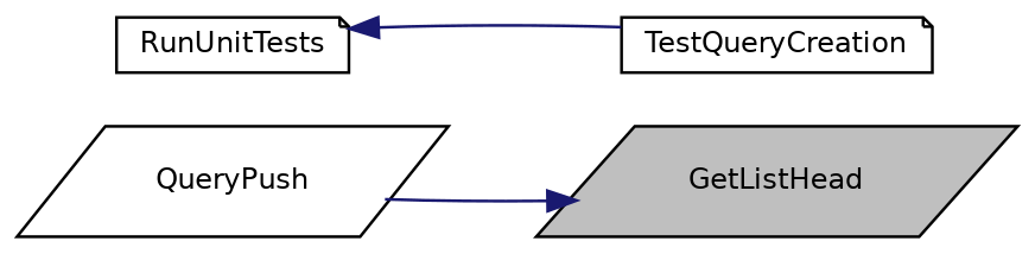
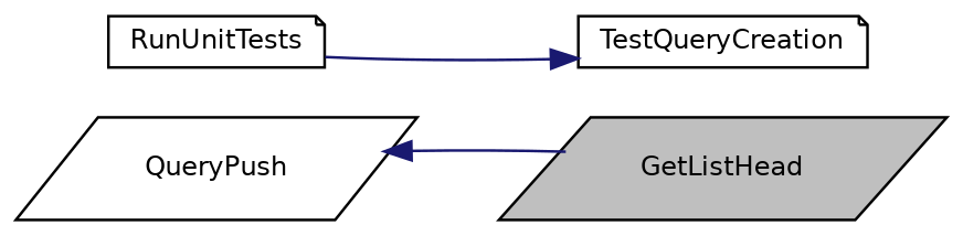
  digraph {
    rankdir=RL
    node [color=black fillcolor=white fontname=Helvetica fontsize=10 shape=parallelogram style=filled]
    edge [color=midnightblue dir=back fontname=Helvetica fontsize=10 labelfontname=Helvetica labelfontsize=10 style=solid]
    n1 [fillcolor=grey75 fontcolor=black height=0.2 label=GetListHead width=0.4]
    n2 [height=0.2 label=QueryPush width=0.4]
    n3 [height=0.2 label=TestQueryCreation shape=note width=0.4]
    n4 [height=0.2 label=RunUnitTests shape=note width=0.4]
-   n1 -> n2
-   n4 -> n3
+   n2 -> n1
+   n3 -> n4
  }
